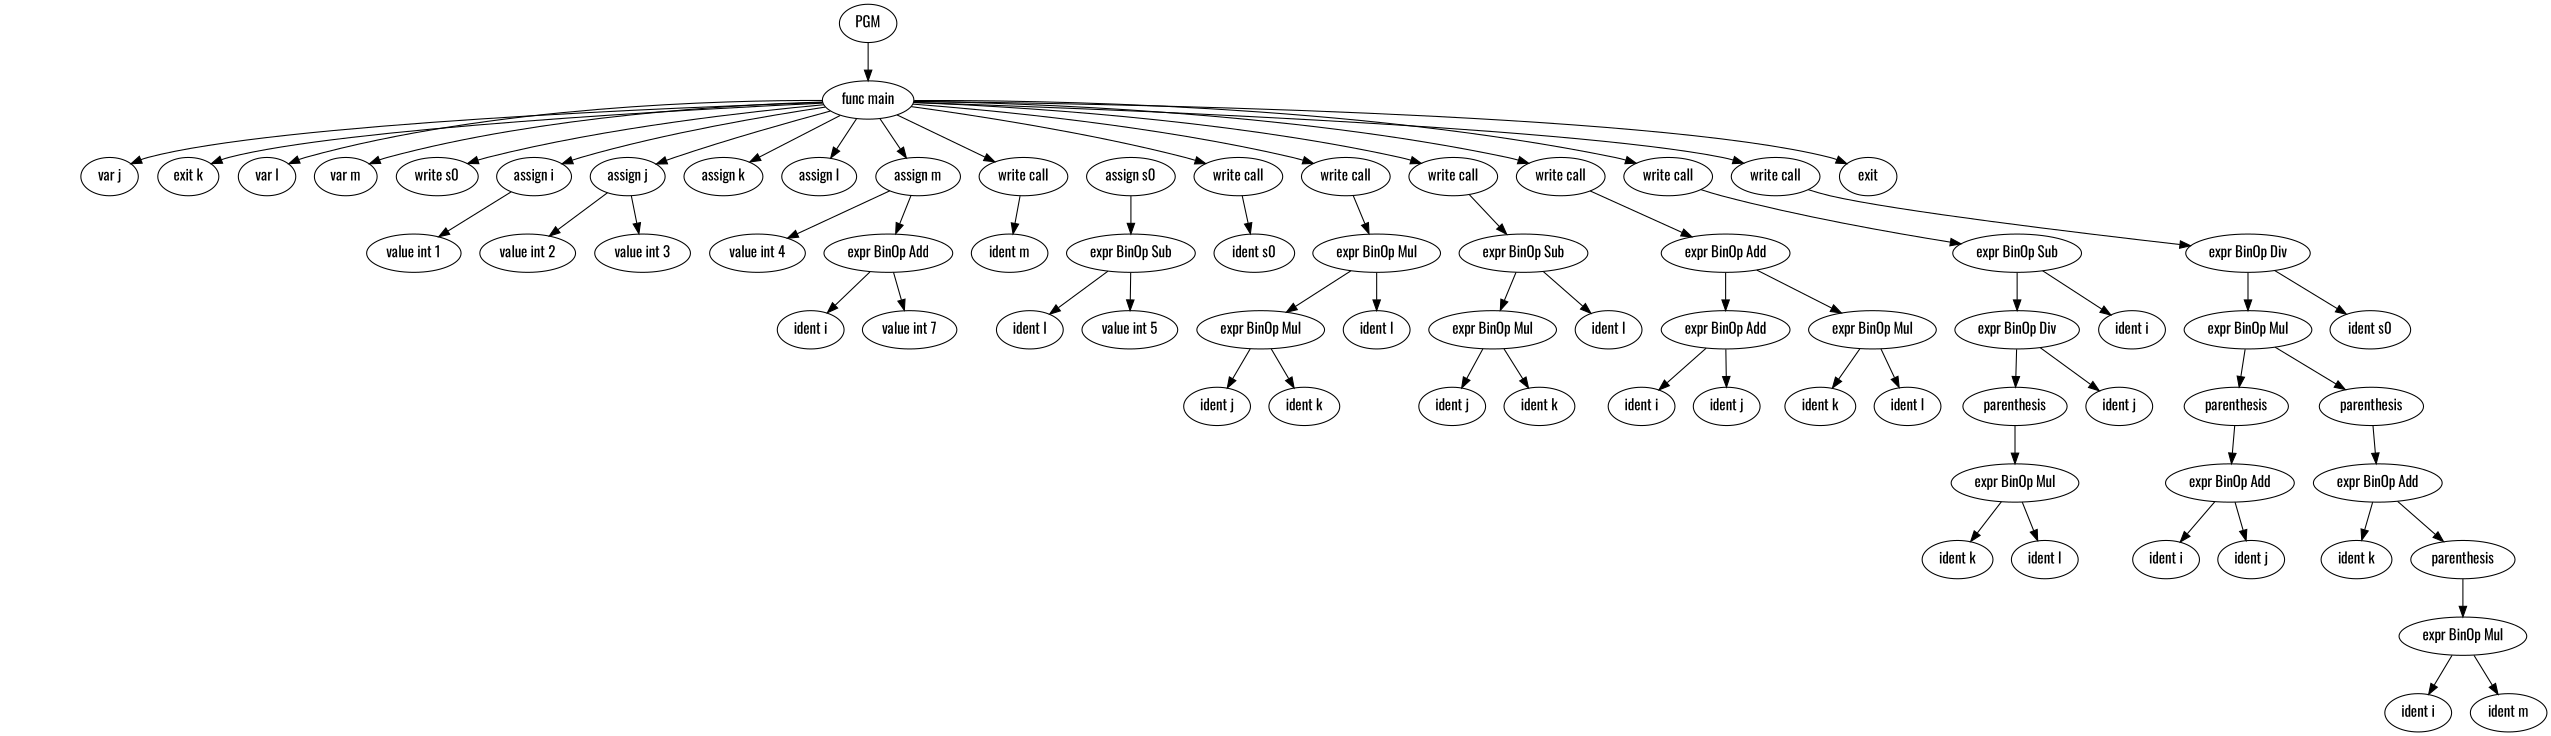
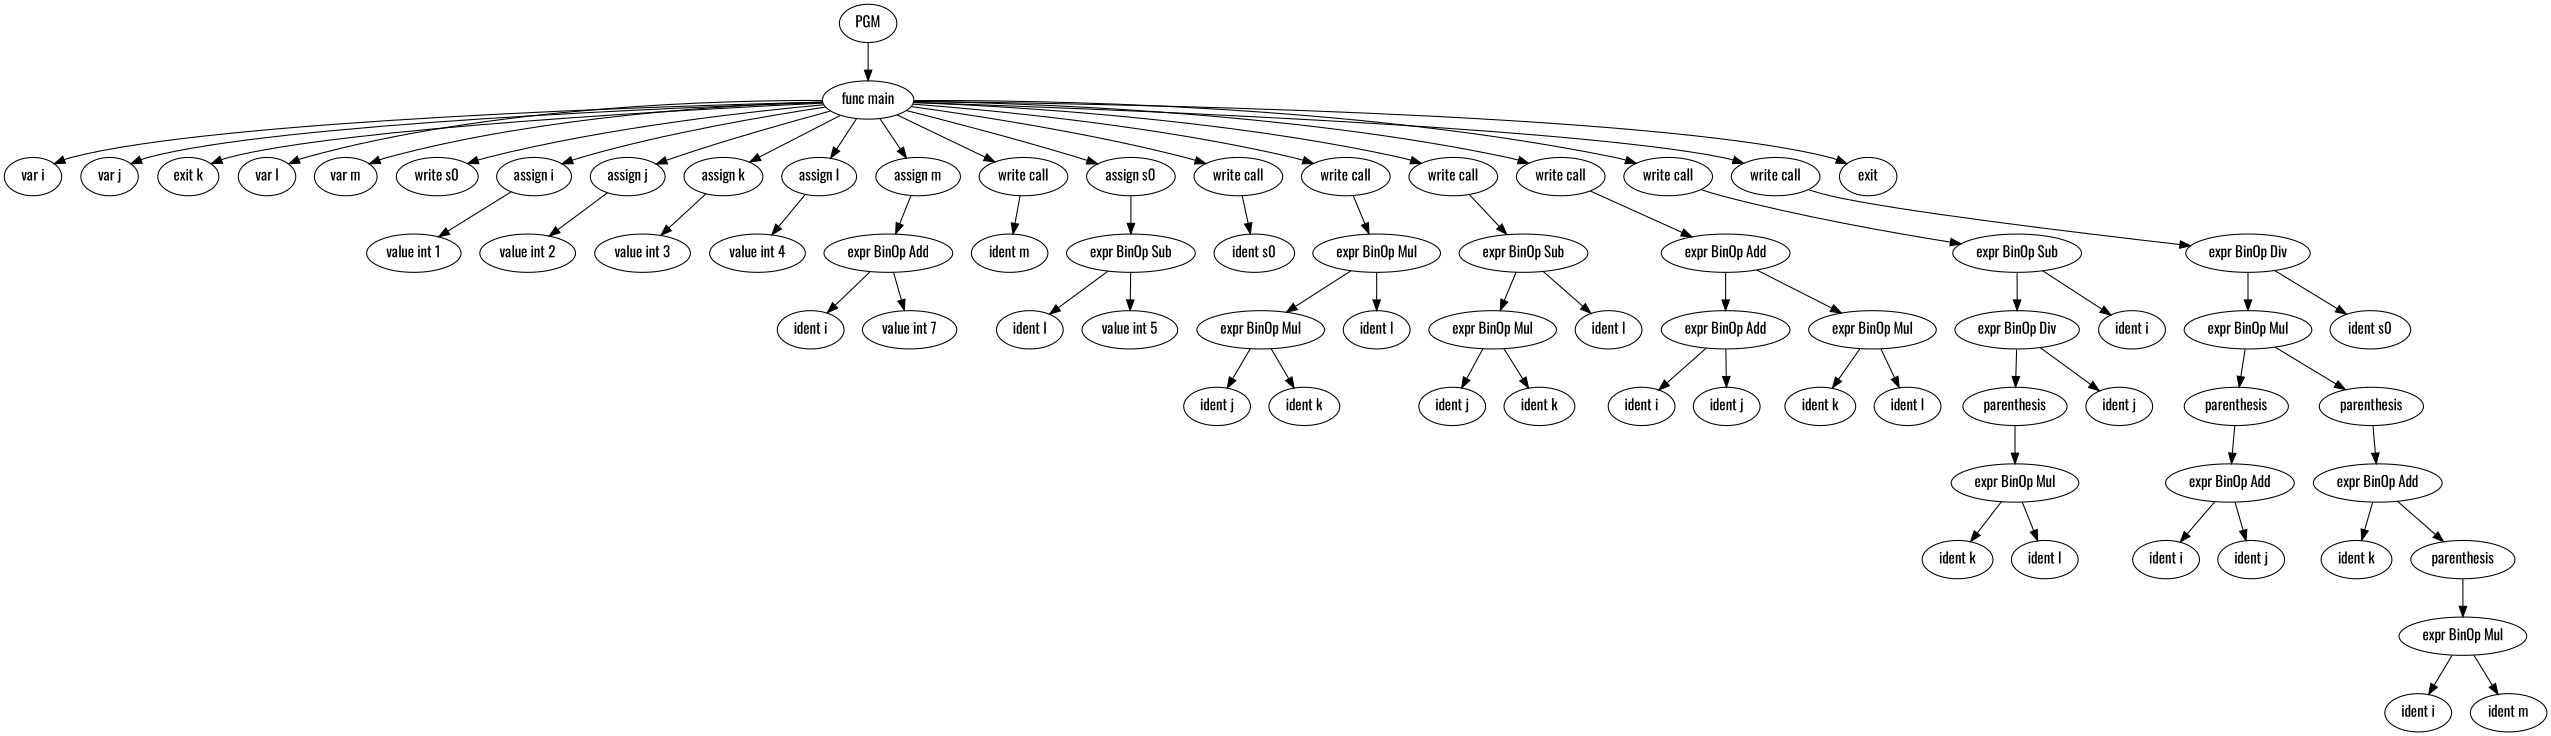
  digraph {
    fontname=Oswald
    node [fontname=Oswald shape=ellipse]
    edge [fontname=Oswald]
    n1 [label=PGM]
    n2 [label="func main"]
+   n3 [label="var i"]
    n4 [label="var j"]
    n5 [label="exit k"]
    n6 [label="var l"]
    n7 [label="var m"]
    n8 [label="write s0"]
    n9 [label="assign i"]
    n10 [label="assign j"]
    n11 [label="assign k"]
    n12 [label="assign l"]
    n13 [label="assign m"]
    n14 [label="write call"]
    n15 [label="assign s0"]
    n16 [label="write call"]
    n17 [label="write call"]
    n18 [label="write call"]
    n19 [label="write call"]
    n20 [label="write call"]
    n21 [label="write call"]
    n22 [label=exit]
    n23 [label="value int 1"]
    n24 [label="value int 2"]
    n25 [label="value int 3"]
    n26 [label="value int 4"]
    n27 [label="expr BinOp Add"]
    n28 [label="ident m"]
    n29 [label="expr BinOp Sub"]
    n30 [label="ident s0"]
    n31 [label="expr BinOp Mul"]
    n32 [label="expr BinOp Sub"]
    n33 [label="expr BinOp Add"]
    n34 [label="expr BinOp Sub"]
    n35 [label="expr BinOp Div"]
    n36 [label="ident i"]
    n37 [label="value int 7"]
    n38 [label="ident l"]
    n39 [label="value int 5"]
    n40 [label="expr BinOp Mul"]
    n41 [label="ident l"]
    n42 [label="ident j"]
    n43 [label="ident k"]
    n44 [label="expr BinOp Mul"]
    n45 [label="ident l"]
    n46 [label="ident j"]
    n47 [label="ident k"]
    n48 [label="expr BinOp Add"]
    n49 [label="expr BinOp Mul"]
    n50 [label="ident i"]
    n51 [label="ident j"]
    n52 [label="ident k"]
    n53 [label="ident l"]
    n54 [label="expr BinOp Div"]
    n55 [label="ident i"]
    n56 [label=parenthesis]
    n57 [label="ident j"]
    n58 [label="expr BinOp Mul"]
    n59 [label="ident k"]
    n60 [label="ident l"]
    n61 [label="expr BinOp Mul"]
    n62 [label="ident s0"]
    n63 [label=parenthesis]
    n64 [label=parenthesis]
    n65 [label="expr BinOp Add"]
    n66 [label="expr BinOp Add"]
    n67 [label="ident i"]
    n68 [label="ident j"]
    n69 [label="ident k"]
    n70 [label=parenthesis]
    n71 [label="expr BinOp Mul"]
    n72 [label="ident i"]
    n73 [label="ident m"]
    n1 -> n2
+   n2 -> n3
    n2 -> n4
    n2 -> n5
    n2 -> n6
    n2 -> n7
    n2 -> n8
    n2 -> n9
    n2 -> n10
    n2 -> n11
    n2 -> n12
    n2 -> n13
    n2 -> n14
+   n2 -> n15
    n2 -> n16
    n2 -> n17
    n2 -> n18
    n2 -> n19
    n2 -> n20
    n2 -> n21
    n2 -> n22
    n9 -> n23
    n10 -> n24
-   n10 -> n25
-   n13 -> n26
+   n11 -> n25
+   n12 -> n26
    n13 -> n27
    n14 -> n28
    n15 -> n29
    n16 -> n30
    n17 -> n31
    n18 -> n32
    n19 -> n33
    n20 -> n34
    n21 -> n35
    n27 -> n36
    n27 -> n37
    n29 -> n38
    n29 -> n39
    n31 -> n40
    n31 -> n41
    n32 -> n44
    n32 -> n45
    n33 -> n48
    n33 -> n49
    n34 -> n54
    n34 -> n55
    n35 -> n61
    n35 -> n62
    n40 -> n42
    n40 -> n43
    n44 -> n46
    n44 -> n47
    n48 -> n50
    n48 -> n51
    n49 -> n52
    n49 -> n53
    n54 -> n56
    n54 -> n57
    n56 -> n58
    n58 -> n59
    n58 -> n60
    n61 -> n63
    n61 -> n64
    n63 -> n65
    n64 -> n66
    n65 -> n67
    n65 -> n68
    n66 -> n69
    n66 -> n70
    n70 -> n71
    n71 -> n72
    n71 -> n73
  }
